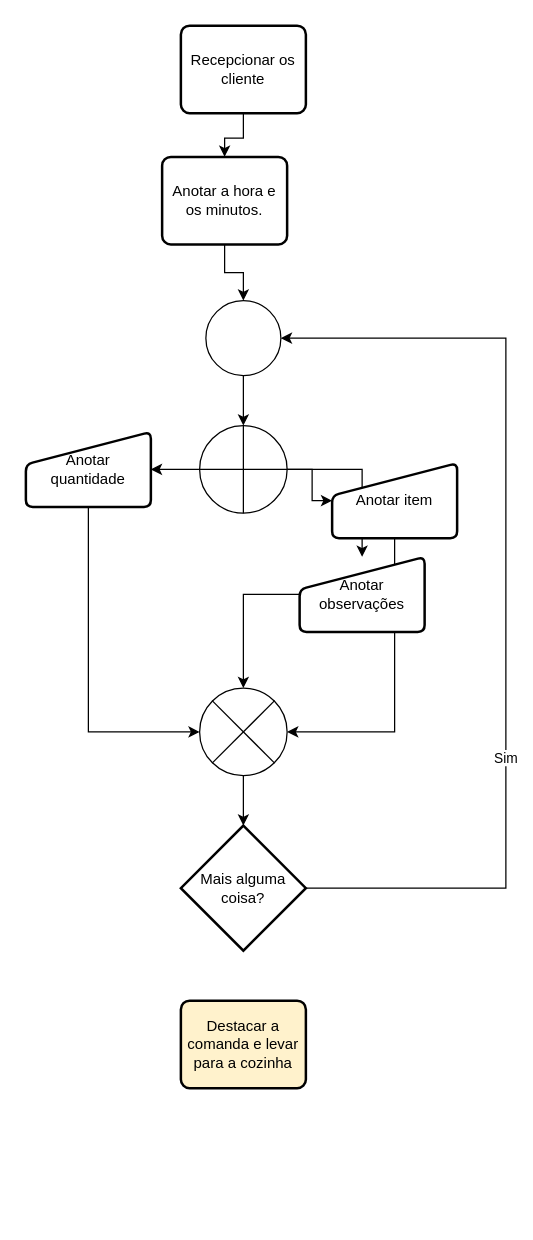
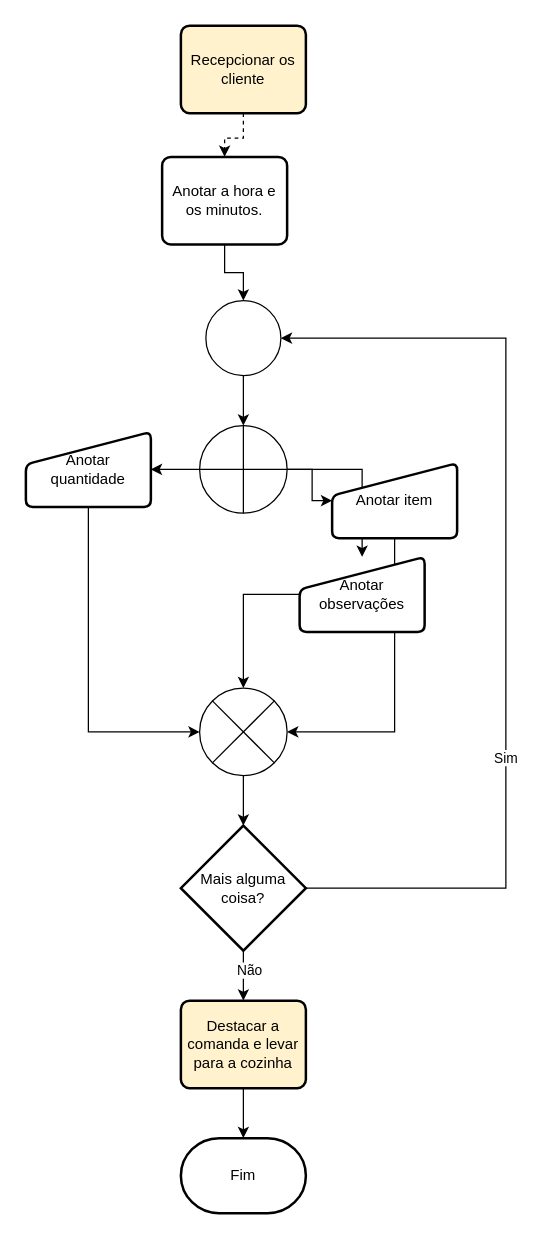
  <mxCell id="0" />
  <mxCell id="1" parent="0" />
- <mxCell id="2" value="" style="edgeStyle=orthogonalEdgeStyle;rounded=0;orthogonalLoop=1;jettySize=auto;html=1;" parent="1" source="3" target="27" edge="1"><mxGeometry relative="1" as="geometry" /></mxCell>
- <mxCell id="3" value="Recepcionar os cliente" style="rounded=1;whiteSpace=wrap;html=1;absoluteArcSize=1;arcSize=14;strokeWidth=2;" parent="1" vertex="1"><mxGeometry x="144" y="20" width="100" height="70" as="geometry" /></mxCell>
+ <mxCell id="2" value="" style="edgeStyle=orthogonalEdgeStyle;rounded=0;orthogonalLoop=1;jettySize=auto;html=1;dashed=1;" parent="1" source="3" target="27" edge="1"><mxGeometry relative="1" as="geometry" /></mxCell>
+ <mxCell id="3" value="Recepcionar os cliente" style="rounded=1;whiteSpace=wrap;html=1;absoluteArcSize=1;arcSize=14;strokeWidth=2;fillColor=#fff2cc;" parent="1" vertex="1"><mxGeometry x="144" y="20" width="100" height="70" as="geometry" /></mxCell>
  <mxCell id="4" value="" style="edgeStyle=orthogonalEdgeStyle;rounded=0;orthogonalLoop=1;jettySize=auto;html=1;" parent="1" source="7" target="9" edge="1"><mxGeometry relative="1" as="geometry" /></mxCell>
  <mxCell id="5" value="" style="edgeStyle=orthogonalEdgeStyle;rounded=0;orthogonalLoop=1;jettySize=auto;html=1;" parent="1" source="7" target="11" edge="1"><mxGeometry relative="1" as="geometry" /></mxCell>
  <mxCell id="6" value="" style="edgeStyle=orthogonalEdgeStyle;rounded=0;orthogonalLoop=1;jettySize=auto;html=1;" parent="1" source="7" target="13" edge="1"><mxGeometry relative="1" as="geometry" /></mxCell>
  <mxCell id="7" value="" style="verticalLabelPosition=bottom;verticalAlign=top;html=1;shape=mxgraph.flowchart.summing_function;" parent="1" vertex="1"><mxGeometry x="159" y="340" width="70" height="70" as="geometry" /></mxCell>
  <mxCell id="8" style="edgeStyle=orthogonalEdgeStyle;rounded=0;orthogonalLoop=1;jettySize=auto;html=1;entryX=0;entryY=0.5;entryDx=0;entryDy=0;entryPerimeter=0;exitX=0.5;exitY=1;exitDx=0;exitDy=0;" parent="1" source="9" target="15" edge="1"><mxGeometry relative="1" as="geometry" /></mxCell>
  <mxCell id="9" value="Anotar quantidade" style="html=1;strokeWidth=2;shape=manualInput;whiteSpace=wrap;rounded=1;size=26;arcSize=11;" parent="1" vertex="1"><mxGeometry x="20" y="345" width="100" height="60" as="geometry" /></mxCell>
  <mxCell id="10" style="edgeStyle=orthogonalEdgeStyle;rounded=0;orthogonalLoop=1;jettySize=auto;html=1;entryX=1;entryY=0.5;entryDx=0;entryDy=0;entryPerimeter=0;exitX=0.5;exitY=1;exitDx=0;exitDy=0;" parent="1" source="11" target="15" edge="1"><mxGeometry relative="1" as="geometry" /></mxCell>
  <mxCell id="11" value="Anotar item" style="html=1;strokeWidth=2;shape=manualInput;whiteSpace=wrap;rounded=1;size=26;arcSize=11;" parent="1" vertex="1"><mxGeometry x="265" y="370" width="100" height="60" as="geometry" /></mxCell>
  <mxCell id="12" value="" style="edgeStyle=orthogonalEdgeStyle;rounded=0;orthogonalLoop=1;jettySize=auto;html=1;" parent="1" source="13" target="15" edge="1"><mxGeometry relative="1" as="geometry" /></mxCell>
  <mxCell id="13" value="Anotar observações" style="html=1;strokeWidth=2;shape=manualInput;whiteSpace=wrap;rounded=1;size=26;arcSize=11;" parent="1" vertex="1"><mxGeometry x="239" y="445" width="100" height="60" as="geometry" /></mxCell>
  <mxCell id="14" value="" style="edgeStyle=orthogonalEdgeStyle;rounded=0;orthogonalLoop=1;jettySize=auto;html=1;" parent="1" source="15" target="20" edge="1"><mxGeometry relative="1" as="geometry" /></mxCell>
  <mxCell id="15" value="" style="verticalLabelPosition=bottom;verticalAlign=top;html=1;shape=mxgraph.flowchart.or;" parent="1" vertex="1"><mxGeometry x="159" y="550" width="70" height="70" as="geometry" /></mxCell>
+ <mxCell id="16" style="edgeStyle=orthogonalEdgeStyle;rounded=0;orthogonalLoop=1;jettySize=auto;html=1;exitX=0.5;exitY=1;exitDx=0;exitDy=0;exitPerimeter=0;" parent="1" source="20" target="22" edge="1"><mxGeometry relative="1" as="geometry" /></mxCell>
+ <mxCell id="17" value="Não" style="edgeLabel;html=1;align=center;verticalAlign=middle;resizable=0;points=[];" parent="16" vertex="1" connectable="0"><mxGeometry x="-0.274" y="4" relative="1" as="geometry"><mxPoint as="offset" /></mxGeometry></mxCell>
  <mxCell id="18" style="edgeStyle=orthogonalEdgeStyle;rounded=0;orthogonalLoop=1;jettySize=auto;html=1;entryX=1;entryY=0.5;entryDx=0;entryDy=0;entryPerimeter=0;exitX=1;exitY=0.5;exitDx=0;exitDy=0;exitPerimeter=0;" parent="1" source="20" target="24" edge="1"><mxGeometry relative="1" as="geometry"><Array as="points"><mxPoint x="404" y="710" /><mxPoint x="404" y="270" /></Array></mxGeometry></mxCell>
  <mxCell id="19" value="Sim" style="edgeLabel;html=1;align=center;verticalAlign=middle;resizable=0;points=[];" parent="18" vertex="1" connectable="0"><mxGeometry x="-0.321" y="1" relative="1" as="geometry"><mxPoint as="offset" /></mxGeometry></mxCell>
  <mxCell id="20" value="Mais alguma coisa?" style="strokeWidth=2;html=1;shape=mxgraph.flowchart.decision;whiteSpace=wrap;" parent="1" vertex="1"><mxGeometry x="144" y="660" width="100" height="100" as="geometry" /></mxCell>
+ <mxCell id="21" value="" style="edgeStyle=orthogonalEdgeStyle;rounded=0;orthogonalLoop=1;jettySize=auto;html=1;" parent="1" source="22" target="25" edge="1"><mxGeometry relative="1" as="geometry" /></mxCell>
  <mxCell id="22" value="Destacar a comanda e levar para a cozinha" style="rounded=1;whiteSpace=wrap;html=1;absoluteArcSize=1;arcSize=14;strokeWidth=2;fillColor=#fff2cc;" parent="1" vertex="1"><mxGeometry x="144" y="800" width="100" height="70" as="geometry" /></mxCell>
  <mxCell id="23" value="" style="edgeStyle=orthogonalEdgeStyle;rounded=0;orthogonalLoop=1;jettySize=auto;html=1;" parent="1" source="24" target="7" edge="1"><mxGeometry relative="1" as="geometry" /></mxCell>
  <mxCell id="24" value="" style="verticalLabelPosition=bottom;verticalAlign=top;html=1;shape=mxgraph.flowchart.on-page_reference;" parent="1" vertex="1"><mxGeometry x="164" y="240" width="60" height="60" as="geometry" /></mxCell>
+ <mxCell id="25" value="Fim" style="strokeWidth=2;html=1;shape=mxgraph.flowchart.terminator;whiteSpace=wrap;" parent="1" vertex="1"><mxGeometry x="144" y="910" width="100" height="60" as="geometry" /></mxCell>
  <mxCell id="26" value="" style="edgeStyle=orthogonalEdgeStyle;rounded=0;orthogonalLoop=1;jettySize=auto;html=1;" edge="1" parent="1" source="27" target="24"><mxGeometry relative="1" as="geometry" /></mxCell>
  <mxCell id="27" value="Anotar a hora e os minutos." style="rounded=1;whiteSpace=wrap;html=1;absoluteArcSize=1;arcSize=14;strokeWidth=2;" parent="1" vertex="1"><mxGeometry x="129" y="125" width="100" height="70" as="geometry" /></mxCell>
